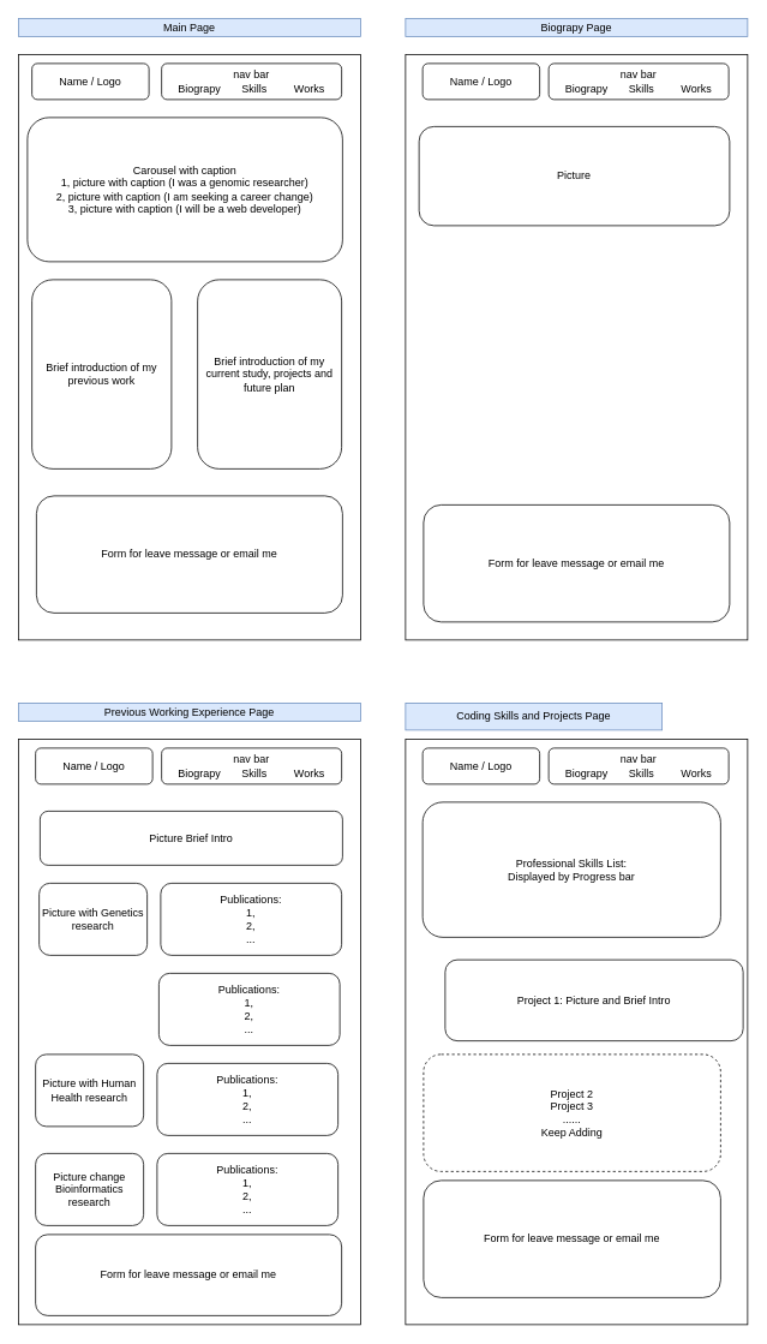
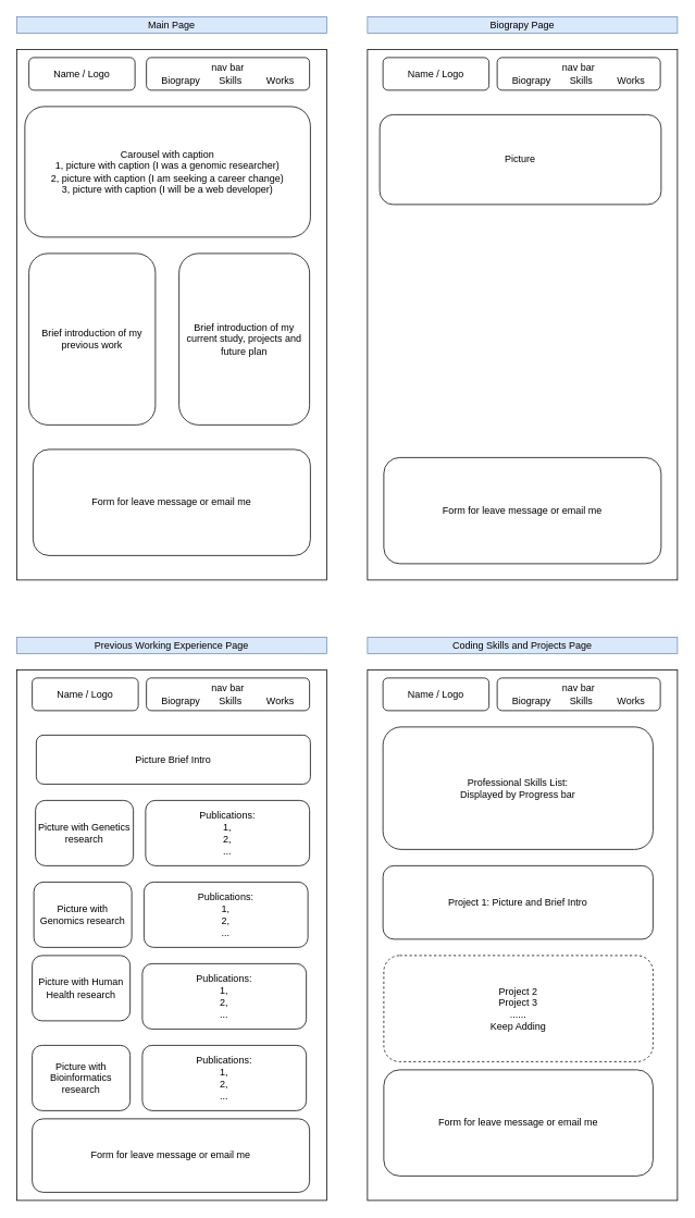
  <mxCell id="0" />
  <mxCell id="1" parent="0" />
  <mxCell id="2" value="" style="rounded=0;whiteSpace=wrap;html=1;" vertex="1" parent="1"><mxGeometry x="20" y="60" width="380" height="650" as="geometry" /></mxCell>
  <mxCell id="3" value="Name / Logo" style="rounded=1;whiteSpace=wrap;html=1;" vertex="1" parent="1"><mxGeometry x="35" y="70" width="130" height="40" as="geometry" /></mxCell>
  <mxCell id="4" value="nav bar&lt;br&gt;Biograpy&amp;nbsp; &amp;nbsp; &amp;nbsp; &amp;nbsp;Skills&amp;nbsp; &amp;nbsp; &amp;nbsp; &amp;nbsp; &amp;nbsp;Works" style="rounded=1;whiteSpace=wrap;html=1;" vertex="1" parent="1"><mxGeometry x="179" y="70" width="200" height="40" as="geometry" /></mxCell>
  <mxCell id="5" value="Carousel with caption&lt;br&gt;1, picture with caption (I was a genomic researcher)&lt;br&gt;2, picture with caption (I am seeking a career change)&lt;br&gt;3, picture with caption (I will be a web developer)" style="rounded=1;whiteSpace=wrap;html=1;" vertex="1" parent="1"><mxGeometry x="30" y="130" width="350" height="160" as="geometry" /></mxCell>
  <mxCell id="6" value="Brief introduction of my previous work" style="rounded=1;whiteSpace=wrap;html=1;" vertex="1" parent="1"><mxGeometry x="35" y="310" width="155" height="210" as="geometry" /></mxCell>
  <mxCell id="7" value="Brief introduction of my current study, projects and future plan" style="rounded=1;whiteSpace=wrap;html=1;" vertex="1" parent="1"><mxGeometry x="219" y="310" width="160" height="210" as="geometry" /></mxCell>
  <mxCell id="8" value="Form for leave message or email me" style="rounded=1;whiteSpace=wrap;html=1;" vertex="1" parent="1"><mxGeometry x="40" y="550" width="340" height="130" as="geometry" /></mxCell>
  <mxCell id="9" value="" style="rounded=0;whiteSpace=wrap;html=1;" vertex="1" parent="1"><mxGeometry x="450" y="60" width="380" height="650" as="geometry" /></mxCell>
  <mxCell id="10" value="Name / Logo" style="rounded=1;whiteSpace=wrap;html=1;" vertex="1" parent="1"><mxGeometry x="469" y="70" width="130" height="40" as="geometry" /></mxCell>
  <mxCell id="11" value="nav bar&lt;br&gt;Biograpy&amp;nbsp; &amp;nbsp; &amp;nbsp; &amp;nbsp;Skills&amp;nbsp; &amp;nbsp; &amp;nbsp; &amp;nbsp; &amp;nbsp;Works" style="rounded=1;whiteSpace=wrap;html=1;" vertex="1" parent="1"><mxGeometry x="609" y="70" width="200" height="40" as="geometry" /></mxCell>
  <mxCell id="12" value="Picture" style="rounded=1;whiteSpace=wrap;html=1;" vertex="1" parent="1"><mxGeometry x="465" y="140" width="345" height="110" as="geometry" /></mxCell>
  <mxCell id="13" value="Main Page" style="rounded=0;whiteSpace=wrap;html=1;fillColor=#dae8fc;strokeColor=#6c8ebf;" vertex="1" parent="1"><mxGeometry x="20" y="20" width="380" height="20" as="geometry" /></mxCell>
  <mxCell id="14" value="Biograpy Page" style="rounded=0;whiteSpace=wrap;html=1;fillColor=#dae8fc;strokeColor=#6c8ebf;" vertex="1" parent="1"><mxGeometry x="450" y="20" width="380" height="20" as="geometry" /></mxCell>
  <mxCell id="15" value="" style="rounded=0;whiteSpace=wrap;html=1;" vertex="1" parent="1"><mxGeometry x="20" y="820" width="380" height="650" as="geometry" /></mxCell>
  <mxCell id="16" value="Name / Logo" style="rounded=1;whiteSpace=wrap;html=1;" vertex="1" parent="1"><mxGeometry x="39" y="830" width="130" height="40" as="geometry" /></mxCell>
  <mxCell id="17" value="nav bar&lt;br&gt;Biograpy&amp;nbsp; &amp;nbsp; &amp;nbsp; &amp;nbsp;Skills&amp;nbsp; &amp;nbsp; &amp;nbsp; &amp;nbsp; &amp;nbsp;Works" style="rounded=1;whiteSpace=wrap;html=1;" vertex="1" parent="1"><mxGeometry x="179" y="830" width="200" height="40" as="geometry" /></mxCell>
  <mxCell id="18" value="Previous Working Experience Page" style="rounded=0;whiteSpace=wrap;html=1;fillColor=#dae8fc;strokeColor=#6c8ebf;" vertex="1" parent="1"><mxGeometry x="20" y="780" width="380" height="20" as="geometry" /></mxCell>
  <mxCell id="19" value="" style="rounded=0;whiteSpace=wrap;html=1;" vertex="1" parent="1"><mxGeometry x="450" y="820" width="380" height="650" as="geometry" /></mxCell>
  <mxCell id="20" value="Name / Logo" style="rounded=1;whiteSpace=wrap;html=1;" vertex="1" parent="1"><mxGeometry x="469" y="830" width="130" height="40" as="geometry" /></mxCell>
  <mxCell id="21" value="nav bar&lt;br&gt;Biograpy&amp;nbsp; &amp;nbsp; &amp;nbsp; &amp;nbsp;Skills&amp;nbsp; &amp;nbsp; &amp;nbsp; &amp;nbsp; &amp;nbsp;Works" style="rounded=1;whiteSpace=wrap;html=1;" vertex="1" parent="1"><mxGeometry x="609" y="830" width="200" height="40" as="geometry" /></mxCell>
- <mxCell id="22" value="Coding Skills and Projects Page" style="rounded=0;whiteSpace=wrap;html=1;fillColor=#dae8fc;strokeColor=#6c8ebf;" vertex="1" parent="1"><mxGeometry x="450" y="780" width="285" height="30" as="geometry" /></mxCell>
+ <mxCell id="22" value="Coding Skills and Projects Page" style="rounded=0;whiteSpace=wrap;html=1;fillColor=#dae8fc;strokeColor=#6c8ebf;" vertex="1" parent="1"><mxGeometry x="450" y="780" width="380" height="20" as="geometry" /></mxCell>
  <mxCell id="23" value="Picture with Genetics research" style="rounded=1;whiteSpace=wrap;html=1;" vertex="1" parent="1"><mxGeometry x="43" y="980" width="120" height="80" as="geometry" /></mxCell>
  <mxCell id="24" value="Publications:&lt;br&gt;1,&lt;br&gt;2,&lt;br&gt;..." style="rounded=1;whiteSpace=wrap;html=1;" vertex="1" parent="1"><mxGeometry x="178" y="980" width="201" height="80" as="geometry" /></mxCell>
+ <mxCell id="25" value="Picture with Genomics research" style="rounded=1;whiteSpace=wrap;html=1;" vertex="1" parent="1"><mxGeometry x="41" y="1080" width="120" height="80" as="geometry" /></mxCell>
  <mxCell id="26" value="Publications:&lt;br&gt;1,&lt;br&gt;2,&lt;br&gt;..." style="rounded=1;whiteSpace=wrap;html=1;" vertex="1" parent="1"><mxGeometry x="176" y="1080" width="201" height="80" as="geometry" /></mxCell>
  <mxCell id="27" value="Picture with Human Health research" style="rounded=1;whiteSpace=wrap;html=1;" vertex="1" parent="1"><mxGeometry x="39" y="1170" width="120" height="80" as="geometry" /></mxCell>
  <mxCell id="28" value="Publications:&lt;br&gt;1,&lt;br&gt;2,&lt;br&gt;..." style="rounded=1;whiteSpace=wrap;html=1;" vertex="1" parent="1"><mxGeometry x="174" y="1180" width="201" height="80" as="geometry" /></mxCell>
- <mxCell id="29" value="Picture change Bioinformatics research" style="rounded=1;whiteSpace=wrap;html=1;" vertex="1" parent="1"><mxGeometry x="39" y="1280" width="120" height="80" as="geometry" /></mxCell>
+ <mxCell id="29" value="Picture with Bioinformatics research" style="rounded=1;whiteSpace=wrap;html=1;" vertex="1" parent="1"><mxGeometry x="39" y="1280" width="120" height="80" as="geometry" /></mxCell>
  <mxCell id="30" value="Publications:&lt;br&gt;1,&lt;br&gt;2,&lt;br&gt;..." style="rounded=1;whiteSpace=wrap;html=1;" vertex="1" parent="1"><mxGeometry x="174" y="1280" width="201" height="80" as="geometry" /></mxCell>
  <mxCell id="31" value="Picture Brief Intro" style="rounded=1;whiteSpace=wrap;html=1;" vertex="1" parent="1"><mxGeometry x="44" y="900" width="336" height="60" as="geometry" /></mxCell>
  <mxCell id="32" value="Form for leave message or email me" style="rounded=1;whiteSpace=wrap;html=1;" vertex="1" parent="1"><mxGeometry x="39" y="1370" width="340" height="90" as="geometry" /></mxCell>
  <mxCell id="33" value="Form for leave message or email me" style="rounded=1;whiteSpace=wrap;html=1;" vertex="1" parent="1"><mxGeometry x="470" y="560" width="340" height="130" as="geometry" /></mxCell>
  <mxCell id="34" value="Professional Skills List:&lt;br&gt;Displayed by Progress bar" style="rounded=1;whiteSpace=wrap;html=1;" vertex="1" parent="1"><mxGeometry x="469" y="890" width="331" height="150" as="geometry" /></mxCell>
- <mxCell id="35" value="Project 1: Picture and Brief Intro" style="rounded=1;whiteSpace=wrap;html=1;" vertex="1" parent="1"><mxGeometry x="494" y="1065" width="331" height="90" as="geometry" /></mxCell>
+ <mxCell id="35" value="Project 1: Picture and Brief Intro" style="rounded=1;whiteSpace=wrap;html=1;" vertex="1" parent="1"><mxGeometry x="469" y="1060" width="331" height="90" as="geometry" /></mxCell>
  <mxCell id="36" value="Project 2&lt;br&gt;Project 3&lt;br&gt;...... &lt;br&gt;Keep Adding" style="rounded=1;whiteSpace=wrap;html=1;dashed=1;" vertex="1" parent="1"><mxGeometry x="470" y="1170" width="330" height="130" as="geometry" /></mxCell>
  <mxCell id="37" value="Form for leave message or email me" style="rounded=1;whiteSpace=wrap;html=1;" vertex="1" parent="1"><mxGeometry x="470" y="1310" width="330" height="130" as="geometry" /></mxCell>
